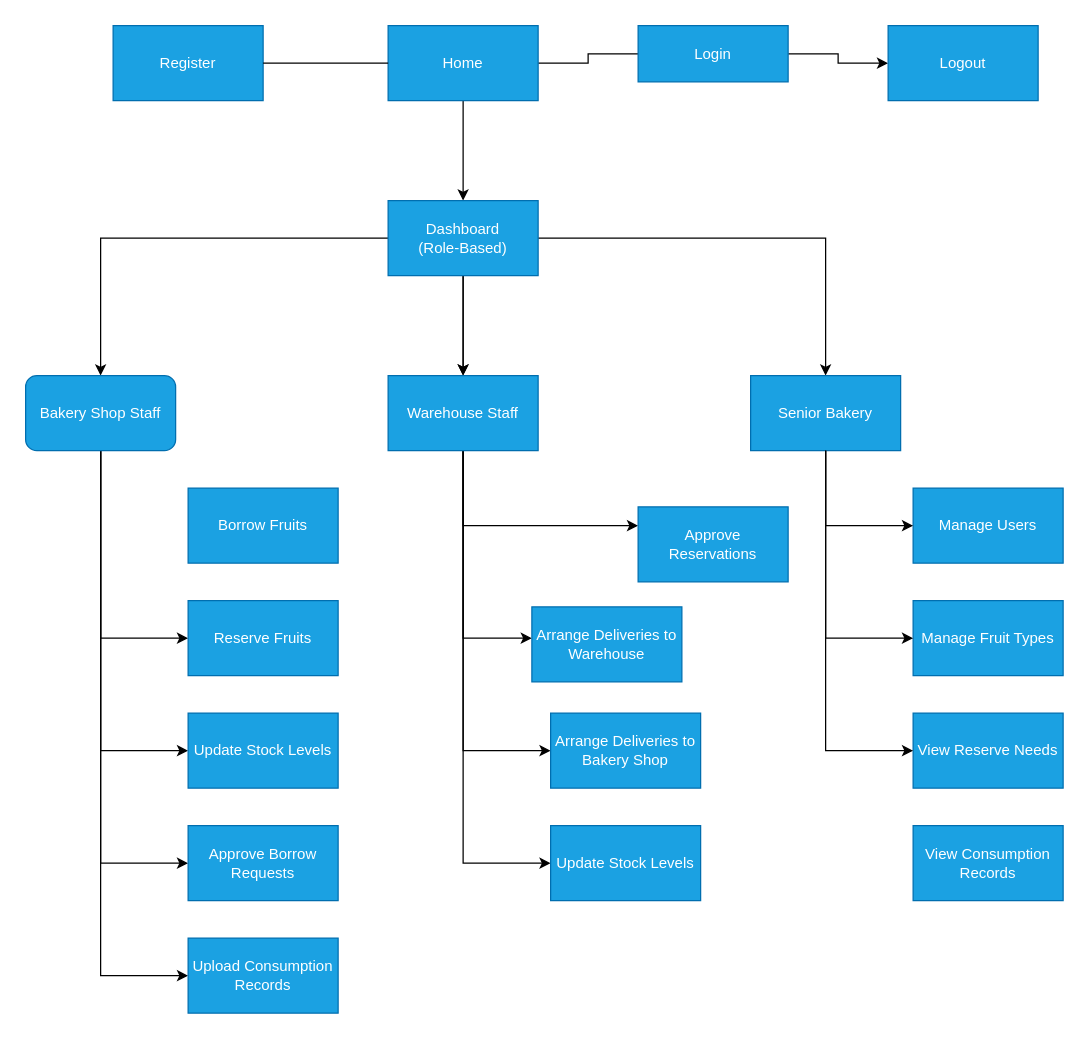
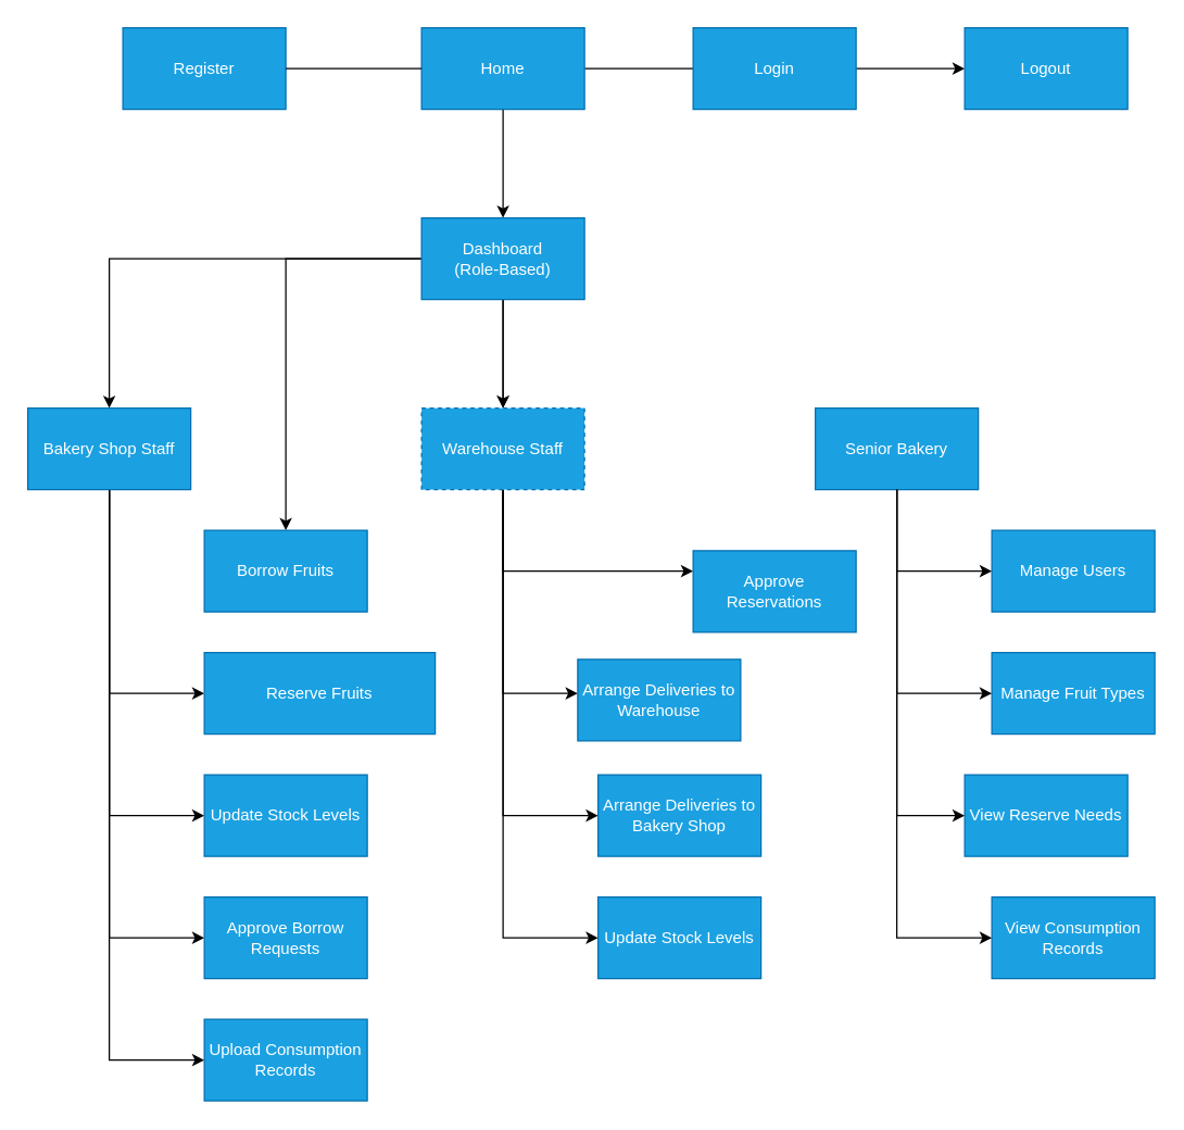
  <mxCell id="0" />
  <mxCell id="1" parent="0" />
  <mxCell id="2" value="" style="edgeStyle=orthogonalEdgeStyle;rounded=0;orthogonalLoop=1;jettySize=auto;html=1;" edge="1" parent="1" source="4" target="9"><mxGeometry relative="1" as="geometry" /></mxCell>
  <mxCell id="3" value="" style="edgeStyle=orthogonalEdgeStyle;rounded=0;orthogonalLoop=1;jettySize=auto;html=1;endArrow=none;startFill=0;" edge="1" parent="1" source="4" target="22"><mxGeometry relative="1" as="geometry" /></mxCell>
  <mxCell id="4" value="Home" style="rounded=0;whiteSpace=wrap;html=1;fillColor=#1ba1e2;strokeColor=#006EAF;fontColor=#ffffff;" vertex="1" parent="1"><mxGeometry x="310" y="20" width="120" height="60" as="geometry" /></mxCell>
  <mxCell id="5" value="" style="edgeStyle=orthogonalEdgeStyle;rounded=0;orthogonalLoop=1;jettySize=auto;html=1;" edge="1" parent="1" source="9" target="14"><mxGeometry relative="1" as="geometry" /></mxCell>
  <mxCell id="6" value="" style="edgeStyle=orthogonalEdgeStyle;rounded=0;orthogonalLoop=1;jettySize=auto;html=1;" edge="1" parent="1" source="9" target="14"><mxGeometry relative="1" as="geometry" /></mxCell>
- <mxCell id="7" value="" style="edgeStyle=orthogonalEdgeStyle;rounded=0;orthogonalLoop=1;jettySize=auto;html=1;" edge="1" parent="1" source="9" target="15"><mxGeometry relative="1" as="geometry" /></mxCell>
+ <mxCell id="7" value="" style="edgeStyle=orthogonalEdgeStyle;rounded=0;orthogonalLoop=1;jettySize=auto;html=1;" edge="1" parent="1" source="9" target="26"><mxGeometry relative="1" as="geometry" /></mxCell>
  <mxCell id="8" value="" style="edgeStyle=orthogonalEdgeStyle;rounded=0;orthogonalLoop=1;jettySize=auto;html=1;" edge="1" parent="1" source="9" target="20"><mxGeometry relative="1" as="geometry" /></mxCell>
  <mxCell id="9" value="Dashboard&lt;div&gt;(Role-Based)&lt;/div&gt;" style="rounded=0;whiteSpace=wrap;html=1;fillColor=#1ba1e2;strokeColor=#006EAF;fontColor=#ffffff;" vertex="1" parent="1"><mxGeometry x="310" y="160" width="120" height="60" as="geometry" /></mxCell>
  <mxCell id="10" style="edgeStyle=orthogonalEdgeStyle;rounded=0;orthogonalLoop=1;jettySize=auto;html=1;" edge="1" parent="1" source="14" target="31"><mxGeometry relative="1" as="geometry"><Array as="points"><mxPoint x="370" y="420" /></Array></mxGeometry></mxCell>
  <mxCell id="11" style="edgeStyle=orthogonalEdgeStyle;rounded=0;orthogonalLoop=1;jettySize=auto;html=1;" edge="1" parent="1" source="14" target="32"><mxGeometry relative="1" as="geometry"><Array as="points"><mxPoint x="370" y="510" /></Array></mxGeometry></mxCell>
  <mxCell id="12" style="edgeStyle=orthogonalEdgeStyle;rounded=0;orthogonalLoop=1;jettySize=auto;html=1;" edge="1" parent="1" source="14" target="33"><mxGeometry relative="1" as="geometry"><Array as="points"><mxPoint x="370" y="600" /></Array></mxGeometry></mxCell>
  <mxCell id="13" style="edgeStyle=orthogonalEdgeStyle;rounded=0;orthogonalLoop=1;jettySize=auto;html=1;" edge="1" parent="1" source="14" target="34"><mxGeometry relative="1" as="geometry"><Array as="points"><mxPoint x="370" y="690" /></Array></mxGeometry></mxCell>
- <mxCell id="14" value="Warehouse Staff" style="rounded=0;whiteSpace=wrap;html=1;fillColor=#1ba1e2;strokeColor=#006EAF;fontColor=#ffffff;" vertex="1" parent="1"><mxGeometry x="310" y="300" width="120" height="60" as="geometry" /></mxCell>
+ <mxCell id="14" value="Warehouse Staff" style="rounded=0;whiteSpace=wrap;html=1;fillColor=#1ba1e2;strokeColor=#006EAF;fontColor=#ffffff;dashed=1;" vertex="1" parent="1"><mxGeometry x="310" y="300" width="120" height="60" as="geometry" /></mxCell>
  <mxCell id="15" value="Senior Bakery" style="rounded=0;whiteSpace=wrap;html=1;fillColor=#1ba1e2;strokeColor=#006EAF;fontColor=#ffffff;" vertex="1" parent="1"><mxGeometry x="600" y="300" width="120" height="60" as="geometry" /></mxCell>
  <mxCell id="16" style="edgeStyle=orthogonalEdgeStyle;rounded=0;orthogonalLoop=1;jettySize=auto;html=1;" edge="1" parent="1" source="20" target="27"><mxGeometry relative="1" as="geometry"><Array as="points"><mxPoint x="80" y="510" /></Array></mxGeometry></mxCell>
  <mxCell id="17" style="edgeStyle=orthogonalEdgeStyle;rounded=0;orthogonalLoop=1;jettySize=auto;html=1;" edge="1" parent="1" source="20" target="28"><mxGeometry relative="1" as="geometry"><Array as="points"><mxPoint x="80" y="600" /></Array></mxGeometry></mxCell>
  <mxCell id="18" style="edgeStyle=orthogonalEdgeStyle;rounded=0;orthogonalLoop=1;jettySize=auto;html=1;" edge="1" parent="1" source="20" target="29"><mxGeometry relative="1" as="geometry"><Array as="points"><mxPoint x="80" y="690" /></Array></mxGeometry></mxCell>
  <mxCell id="19" style="edgeStyle=orthogonalEdgeStyle;rounded=0;orthogonalLoop=1;jettySize=auto;html=1;" edge="1" parent="1" source="20" target="30"><mxGeometry relative="1" as="geometry"><Array as="points"><mxPoint x="80" y="780" /></Array></mxGeometry></mxCell>
- <mxCell id="20" value="Bakery Shop Staff" style="whiteSpace=wrap;html=1;fillColor=#1ba1e2;strokeColor=#006EAF;fontColor=#ffffff;rounded=1;" vertex="1" parent="1"><mxGeometry x="20" y="300" width="120" height="60" as="geometry" /></mxCell>
+ <mxCell id="20" value="Bakery Shop Staff" style="rounded=0;whiteSpace=wrap;html=1;fillColor=#1ba1e2;strokeColor=#006EAF;fontColor=#ffffff;" vertex="1" parent="1"><mxGeometry x="20" y="300" width="120" height="60" as="geometry" /></mxCell>
  <mxCell id="21" value="" style="edgeStyle=orthogonalEdgeStyle;rounded=0;orthogonalLoop=1;jettySize=auto;html=1;" edge="1" parent="1" source="22" target="23"><mxGeometry relative="1" as="geometry" /></mxCell>
- <mxCell id="22" value="Login" style="rounded=0;whiteSpace=wrap;html=1;fillColor=#1ba1e2;strokeColor=#006EAF;fontColor=#ffffff;" vertex="1" parent="1"><mxGeometry x="510" y="20" width="120" height="45" as="geometry" /></mxCell>
+ <mxCell id="22" value="Login" style="rounded=0;whiteSpace=wrap;html=1;fillColor=#1ba1e2;strokeColor=#006EAF;fontColor=#ffffff;" vertex="1" parent="1"><mxGeometry x="510" y="20" width="120" height="60" as="geometry" /></mxCell>
  <mxCell id="23" value="Logout" style="rounded=0;whiteSpace=wrap;html=1;fillColor=#1ba1e2;strokeColor=#006EAF;fontColor=#ffffff;" vertex="1" parent="1"><mxGeometry x="710" y="20" width="120" height="60" as="geometry" /></mxCell>
  <mxCell id="24" value="Register" style="rounded=0;whiteSpace=wrap;html=1;fillColor=#1ba1e2;strokeColor=#006EAF;fontColor=#ffffff;" vertex="1" parent="1"><mxGeometry x="90" y="20" width="120" height="60" as="geometry" /></mxCell>
  <mxCell id="25" value="" style="edgeStyle=orthogonalEdgeStyle;rounded=0;orthogonalLoop=1;jettySize=auto;html=1;endArrow=none;startFill=0;" edge="1" parent="1" source="4" target="24"><mxGeometry relative="1" as="geometry"><mxPoint x="440" y="60" as="sourcePoint" /><mxPoint x="520" y="60" as="targetPoint" /></mxGeometry></mxCell>
  <mxCell id="26" value="Borrow Fruits" style="rounded=0;whiteSpace=wrap;html=1;fillColor=#1ba1e2;strokeColor=#006EAF;fontColor=#ffffff;" vertex="1" parent="1"><mxGeometry x="150" y="390" width="120" height="60" as="geometry" /></mxCell>
- <mxCell id="27" value="Reserve Fruits" style="rounded=0;whiteSpace=wrap;html=1;fillColor=#1ba1e2;strokeColor=#006EAF;fontColor=#ffffff;" vertex="1" parent="1"><mxGeometry x="150" y="480" width="120" height="60" as="geometry" /></mxCell>
+ <mxCell id="27" value="Reserve Fruits" style="rounded=0;whiteSpace=wrap;html=1;fillColor=#1ba1e2;strokeColor=#006EAF;fontColor=#ffffff;" vertex="1" parent="1"><mxGeometry x="150" y="480" width="170" height="60" as="geometry" /></mxCell>
  <mxCell id="28" value="Update Stock Levels" style="rounded=0;whiteSpace=wrap;html=1;fillColor=#1ba1e2;strokeColor=#006EAF;fontColor=#ffffff;" vertex="1" parent="1"><mxGeometry x="150" y="570" width="120" height="60" as="geometry" /></mxCell>
  <mxCell id="29" value="Approve Borrow Requests" style="rounded=0;whiteSpace=wrap;html=1;fillColor=#1ba1e2;strokeColor=#006EAF;fontColor=#ffffff;" vertex="1" parent="1"><mxGeometry x="150" y="660" width="120" height="60" as="geometry" /></mxCell>
  <mxCell id="30" value="Upload Consumption Records" style="rounded=0;whiteSpace=wrap;html=1;fillColor=#1ba1e2;strokeColor=#006EAF;fontColor=#ffffff;" vertex="1" parent="1"><mxGeometry x="150" y="750" width="120" height="60" as="geometry" /></mxCell>
  <mxCell id="31" value="Approve Reservations" style="rounded=0;whiteSpace=wrap;html=1;fillColor=#1ba1e2;strokeColor=#006EAF;fontColor=#ffffff;" vertex="1" parent="1"><mxGeometry x="510" y="405" width="120" height="60" as="geometry" /></mxCell>
  <mxCell id="32" value="Arrange Deliveries to Warehouse" style="rounded=0;whiteSpace=wrap;html=1;fillColor=#1ba1e2;strokeColor=#006EAF;fontColor=#ffffff;" vertex="1" parent="1"><mxGeometry x="425" y="485" width="120" height="60" as="geometry" /></mxCell>
  <mxCell id="33" value="Arrange Deliveries to Bakery Shop" style="rounded=0;whiteSpace=wrap;html=1;fillColor=#1ba1e2;strokeColor=#006EAF;fontColor=#ffffff;" vertex="1" parent="1"><mxGeometry x="440" y="570" width="120" height="60" as="geometry" /></mxCell>
  <mxCell id="34" value="Update Stock Levels" style="rounded=0;whiteSpace=wrap;html=1;fillColor=#1ba1e2;strokeColor=#006EAF;fontColor=#ffffff;" vertex="1" parent="1"><mxGeometry x="440" y="660" width="120" height="60" as="geometry" /></mxCell>
  <mxCell id="35" value="Manage Users" style="rounded=0;whiteSpace=wrap;html=1;fillColor=#1ba1e2;strokeColor=#006EAF;fontColor=#ffffff;" vertex="1" parent="1"><mxGeometry x="730" y="390" width="120" height="60" as="geometry" /></mxCell>
  <mxCell id="36" value="Manage Fruit Types" style="rounded=0;whiteSpace=wrap;html=1;fillColor=#1ba1e2;strokeColor=#006EAF;fontColor=#ffffff;" vertex="1" parent="1"><mxGeometry x="730" y="480" width="120" height="60" as="geometry" /></mxCell>
- <mxCell id="37" value="View Reserve Needs" style="rounded=0;whiteSpace=wrap;html=1;fillColor=#1ba1e2;strokeColor=#006EAF;fontColor=#ffffff;" vertex="1" parent="1"><mxGeometry x="730" y="570" width="120" height="60" as="geometry" /></mxCell>
+ <mxCell id="37" value="View Reserve Needs" style="rounded=0;whiteSpace=wrap;html=1;fillColor=#1ba1e2;strokeColor=#006EAF;fontColor=#ffffff;" vertex="1" parent="1"><mxGeometry x="710" y="570" width="120" height="60" as="geometry" /></mxCell>
  <mxCell id="38" value="View Consumption Records" style="rounded=0;whiteSpace=wrap;html=1;fillColor=#1ba1e2;strokeColor=#006EAF;fontColor=#ffffff;" vertex="1" parent="1"><mxGeometry x="730" y="660" width="120" height="60" as="geometry" /></mxCell>
  <mxCell id="39" style="edgeStyle=orthogonalEdgeStyle;rounded=0;orthogonalLoop=1;jettySize=auto;html=1;" edge="1" parent="1" source="15" target="35"><mxGeometry relative="1" as="geometry"><mxPoint x="660" y="360" as="sourcePoint" /><mxPoint x="730" y="420" as="targetPoint" /><Array as="points"><mxPoint x="660" y="420" /></Array></mxGeometry></mxCell>
  <mxCell id="40" style="edgeStyle=orthogonalEdgeStyle;rounded=0;orthogonalLoop=1;jettySize=auto;html=1;" edge="1" parent="1" source="15" target="36"><mxGeometry relative="1" as="geometry"><mxPoint x="660" y="360" as="sourcePoint" /><mxPoint x="730" y="510" as="targetPoint" /><Array as="points"><mxPoint x="660" y="510" /></Array></mxGeometry></mxCell>
  <mxCell id="41" style="edgeStyle=orthogonalEdgeStyle;rounded=0;orthogonalLoop=1;jettySize=auto;html=1;" edge="1" parent="1" source="15" target="37"><mxGeometry relative="1" as="geometry"><mxPoint x="660" y="360" as="sourcePoint" /><mxPoint x="730" y="600" as="targetPoint" /><Array as="points"><mxPoint x="660" y="600" /></Array></mxGeometry></mxCell>
+ <mxCell id="42" style="edgeStyle=orthogonalEdgeStyle;rounded=0;orthogonalLoop=1;jettySize=auto;html=1;" edge="1" parent="1" source="15" target="38"><mxGeometry relative="1" as="geometry"><mxPoint x="660" y="360" as="sourcePoint" /><mxPoint x="730" y="690" as="targetPoint" /><Array as="points"><mxPoint x="660" y="690" /></Array></mxGeometry></mxCell>
